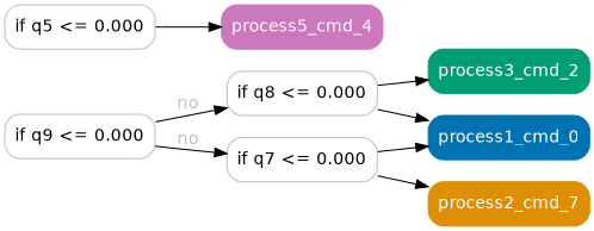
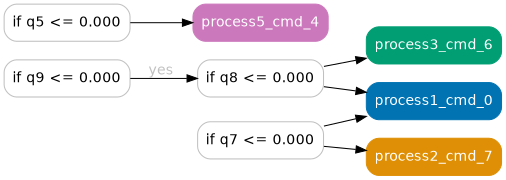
  digraph {
    rankdir=LR
    node [color=gray fillcolor=white fontname=helvetica shape=box style="filled, rounded"]
    edge [fontcolor=gray fontname=helvetica]
    n1 [height=0.5 label="if q9 <= 0.000" width=1.6944]
    n2 [height=0.5 label="if q8 <= 0.000" width=1.6944]
    n3 [height=0.5 label="if q7 <= 0.000" width=1.6944]
    n4 [color="#0173b2" fillcolor="#0173b2" fontcolor=white height=0.5 label=process1_cmd_0 width=1.8194]
-   n5 [color="#029e73" fillcolor="#029e73" fontcolor=white height=0.5 label=process3_cmd_2 width=1.8194]
+   n5 [color="#029e73" fillcolor="#029e73" fontcolor=white height=0.5 label=process3_cmd_6 width=1.8194]
    n6 [color="#de8f05" fillcolor="#de8f05" fontcolor=white height=0.5 label=process2_cmd_7 width=1.8194]
    n7 [height=0.5 label="if q5 <= 0.000" width=1.6944]
    n8 [color="#cc78bc" fillcolor="#cc78bc" fontcolor=white height=0.5 label=process5_cmd_4 width=1.8194]
-   n1 -> n2 [label=no]
-   n1 -> n3 [label=no]
+   n1 -> n2 [label=yes]
    n2 -> n4
    n2 -> n5
    n3 -> n4
    n3 -> n6
    n7 -> n8
  }
